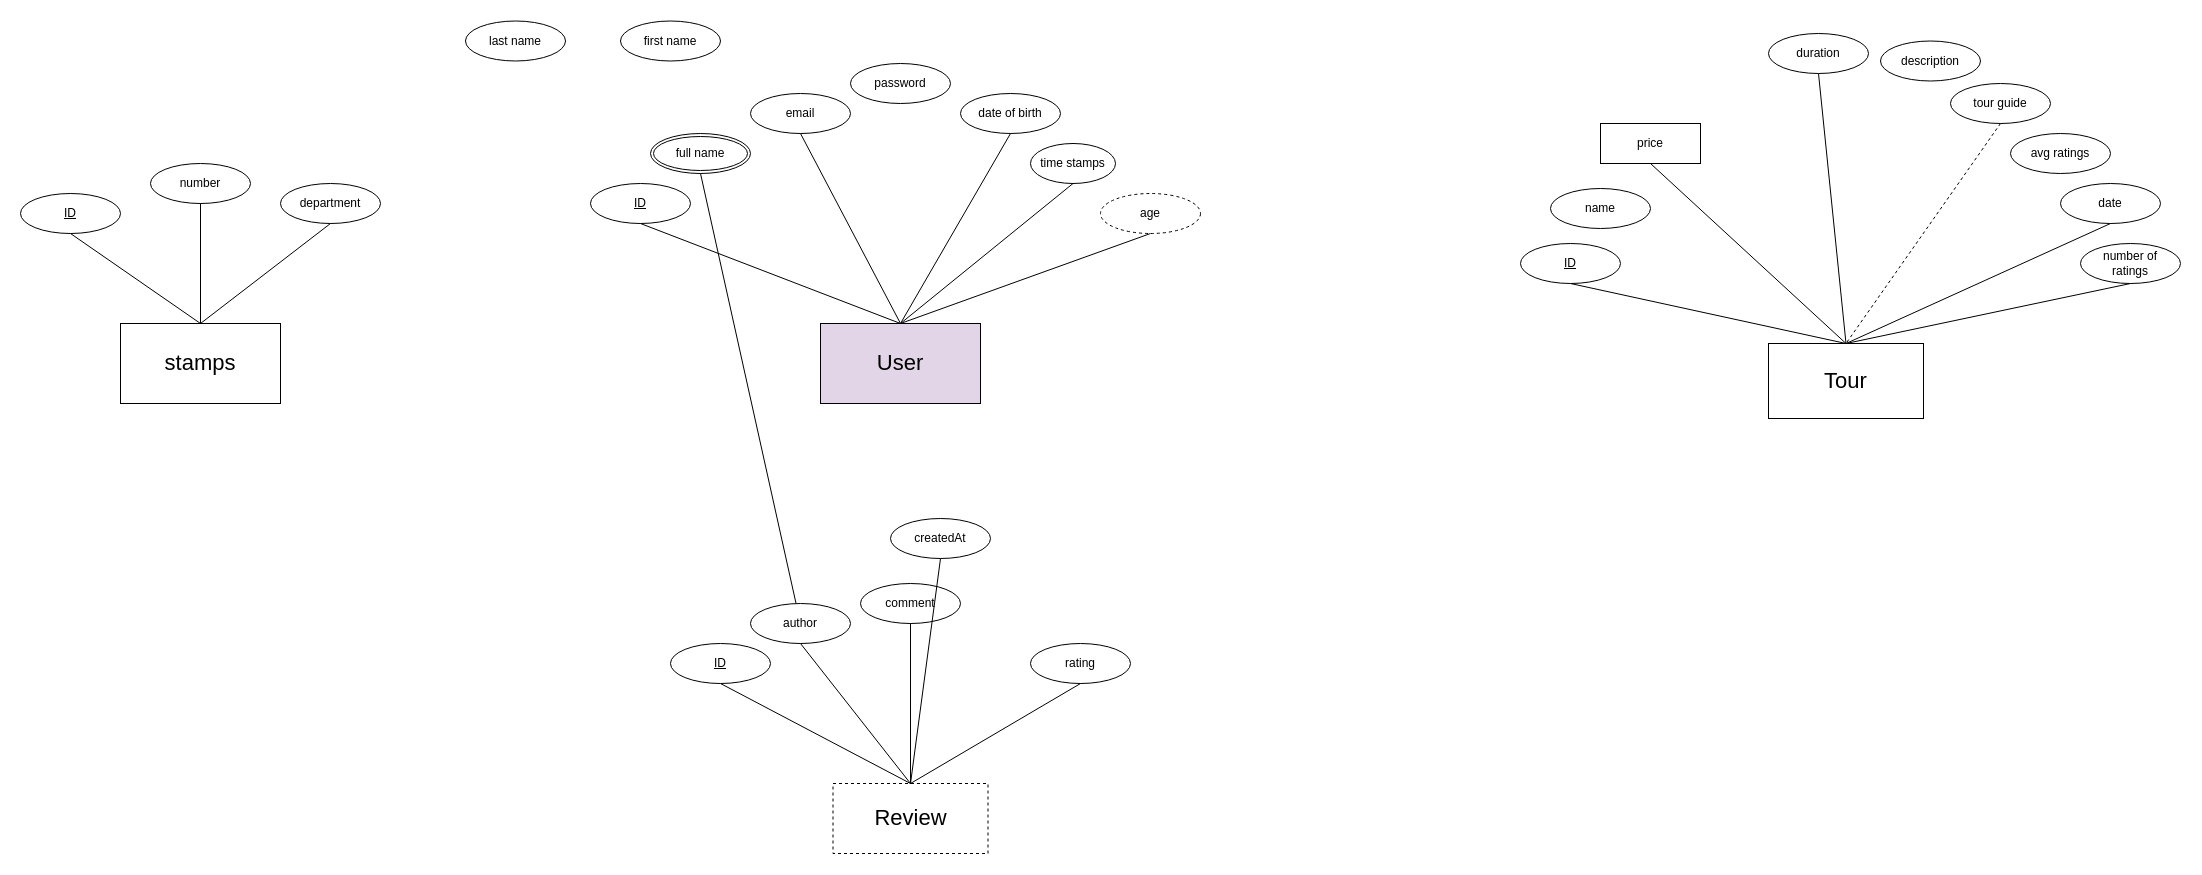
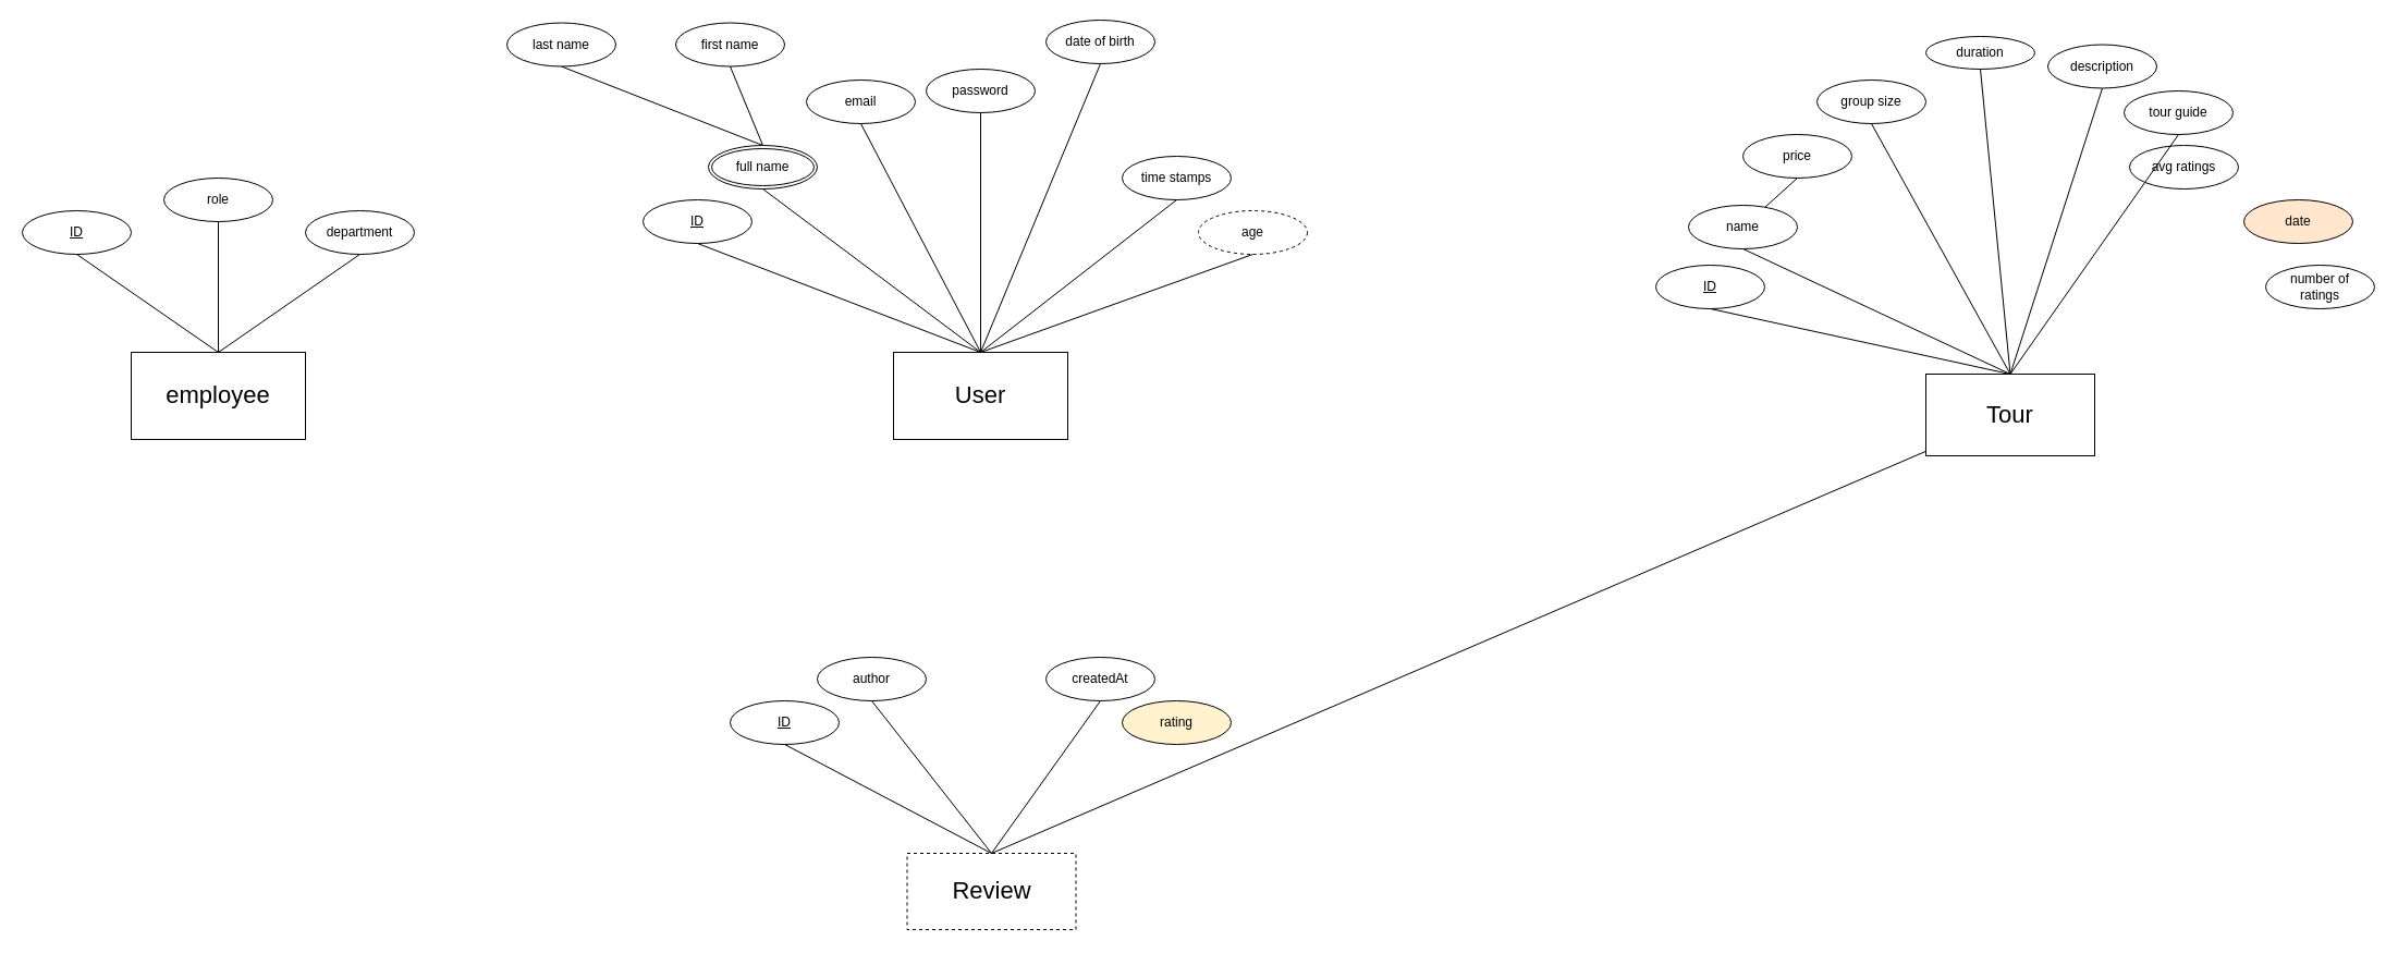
  <mxCell id="0" />
  <mxCell id="1" parent="0" />
  <mxCell id="2" value="&lt;font style=&quot;font-size: 22px;&quot;&gt;Tour&lt;/font&gt;" style="whiteSpace=wrap;html=1;align=center;" parent="1" vertex="1"><mxGeometry x="1768" y="343" width="155" height="75" as="geometry" /></mxCell>
- <mxCell id="3" value="duration" style="ellipse;whiteSpace=wrap;html=1;align=center;" parent="1" vertex="1"><mxGeometry x="1768" y="33" width="100" height="40" as="geometry" /></mxCell>
+ <mxCell id="3" value="duration" style="ellipse;whiteSpace=wrap;html=1;align=center;" parent="1" vertex="1"><mxGeometry x="1768" y="33" width="100" height="30" as="geometry" /></mxCell>
  <mxCell id="4" value="description" style="ellipse;whiteSpace=wrap;html=1;align=center;" parent="1" vertex="1"><mxGeometry x="1880" y="40.5" width="100" height="40" as="geometry" /></mxCell>
  <mxCell id="5" value="tour guide" style="ellipse;whiteSpace=wrap;html=1;align=center;" parent="1" vertex="1"><mxGeometry x="1950" y="83" width="100" height="40" as="geometry" /></mxCell>
+ <mxCell id="6" value="group size" style="ellipse;whiteSpace=wrap;html=1;align=center;" parent="1" vertex="1"><mxGeometry x="1668" y="73" width="100" height="40" as="geometry" /></mxCell>
  <mxCell id="7" value="name" style="ellipse;whiteSpace=wrap;html=1;align=center;" parent="1" vertex="1"><mxGeometry x="1550" y="188" width="100" height="40" as="geometry" /></mxCell>
  <mxCell id="8" value="ID" style="ellipse;whiteSpace=wrap;html=1;align=center;fontStyle=4;" parent="1" vertex="1"><mxGeometry x="1520" y="243" width="100" height="40" as="geometry" /></mxCell>
- <mxCell id="9" value="price" style="whiteSpace=wrap;html=1;align=center;rounded=0;" parent="1" vertex="1"><mxGeometry x="1600" y="123" width="100" height="40" as="geometry" /></mxCell>
- <mxCell id="10" value="avg ratings" style="ellipse;whiteSpace=wrap;html=1;align=center;" parent="1" vertex="1"><mxGeometry x="2010" y="133" width="100" height="40" as="geometry" /></mxCell>
- <mxCell id="11" value="date" style="ellipse;whiteSpace=wrap;html=1;align=center;" parent="1" vertex="1"><mxGeometry x="2060" y="183" width="100" height="40" as="geometry" /></mxCell>
+ <mxCell id="9" value="price" style="ellipse;whiteSpace=wrap;html=1;align=center;" parent="1" vertex="1"><mxGeometry x="1600" y="123" width="100" height="40" as="geometry" /></mxCell>
+ <mxCell id="10" value="avg ratings" style="ellipse;whiteSpace=wrap;html=1;align=center;" parent="1" vertex="1"><mxGeometry x="1955" y="133" width="100" height="40" as="geometry" /></mxCell>
+ <mxCell id="11" value="date" style="ellipse;whiteSpace=wrap;html=1;align=center;fillColor=#ffe6cc;" parent="1" vertex="1"><mxGeometry x="2060" y="183" width="100" height="40" as="geometry" /></mxCell>
  <mxCell id="12" value="" style="endArrow=none;html=1;rounded=0;exitX=0.5;exitY=1;exitDx=0;exitDy=0;entryX=0.5;entryY=0;entryDx=0;entryDy=0;" parent="1" source="8" target="2" edge="1"><mxGeometry relative="1" as="geometry"><mxPoint x="1860" y="203" as="sourcePoint" /><mxPoint x="2020" y="203" as="targetPoint" /></mxGeometry></mxCell>
- <mxCell id="13" value="" style="endArrow=none;html=1;rounded=0;exitX=0.5;exitY=1;exitDx=0;exitDy=0;entryX=0.5;entryY=0;entryDx=0;entryDy=0;" parent="1" source="9" target="2" edge="1"><mxGeometry relative="1" as="geometry"><mxPoint x="1570" y="233" as="sourcePoint" /><mxPoint x="1830" y="243" as="targetPoint" /></mxGeometry></mxCell>
+ <mxCell id="13" value="" style="endArrow=none;html=1;rounded=0;exitX=0.5;exitY=1;exitDx=0;exitDy=0;" parent="1" source="9" target="7" edge="1"><mxGeometry relative="1" as="geometry"><mxPoint x="1570" y="233" as="sourcePoint" /><mxPoint x="1830" y="243" as="targetPoint" /></mxGeometry></mxCell>
+ <mxCell id="14" value="" style="endArrow=none;html=1;rounded=0;exitX=0.5;exitY=1;exitDx=0;exitDy=0;entryX=0.5;entryY=0;entryDx=0;entryDy=0;" parent="1" source="6" target="2" edge="1"><mxGeometry relative="1" as="geometry"><mxPoint x="1717.5" y="88" as="sourcePoint" /><mxPoint x="1867.5" y="223" as="targetPoint" /></mxGeometry></mxCell>
  <mxCell id="15" value="" style="endArrow=none;html=1;rounded=0;exitX=0.5;exitY=1;exitDx=0;exitDy=0;entryX=0.5;entryY=0;entryDx=0;entryDy=0;" parent="1" source="3" target="2" edge="1"><mxGeometry relative="1" as="geometry"><mxPoint x="1590" y="253" as="sourcePoint" /><mxPoint x="1890" y="183" as="targetPoint" /></mxGeometry></mxCell>
- <mxCell id="18" value="" style="endArrow=none;html=1;rounded=0;exitX=0.5;exitY=1;exitDx=0;exitDy=0;entryX=0.5;entryY=0;entryDx=0;entryDy=0;dashed=1;" parent="1" source="5" target="2" edge="1"><mxGeometry relative="1" as="geometry"><mxPoint x="1838" y="83" as="sourcePoint" /><mxPoint x="1838" y="298" as="targetPoint" /></mxGeometry></mxCell>
- <mxCell id="19" value="" style="endArrow=none;html=1;rounded=0;exitX=0.5;exitY=1;exitDx=0;exitDy=0;entryX=0.5;entryY=0;entryDx=0;entryDy=0;" parent="1" source="11" target="2" edge="1"><mxGeometry relative="1" as="geometry"><mxPoint x="1858" y="103" as="sourcePoint" /><mxPoint x="1858" y="318" as="targetPoint" /></mxGeometry></mxCell>
- <mxCell id="20" value="&lt;font style=&quot;font-size: 22px;&quot;&gt;User&lt;/font&gt;" style="whiteSpace=wrap;html=1;align=center;fillColor=#e1d5e7;" parent="1" vertex="1"><mxGeometry x="820" y="323" width="160" height="80" as="geometry" /></mxCell>
+ <mxCell id="16" value="" style="endArrow=none;html=1;rounded=0;exitX=0.5;exitY=1;exitDx=0;exitDy=0;entryX=0.5;entryY=0;entryDx=0;entryDy=0;" parent="1" source="7" target="2" edge="1"><mxGeometry relative="1" as="geometry"><mxPoint x="1600" y="263" as="sourcePoint" /><mxPoint x="1790" y="173" as="targetPoint" /></mxGeometry></mxCell>
+ <mxCell id="17" value="" style="endArrow=none;html=1;rounded=0;exitX=0.5;exitY=1;exitDx=0;exitDy=0;entryX=0.5;entryY=0;entryDx=0;entryDy=0;" parent="1" source="4" target="2" edge="1"><mxGeometry relative="1" as="geometry"><mxPoint x="1828" y="73" as="sourcePoint" /><mxPoint x="1828" y="288" as="targetPoint" /></mxGeometry></mxCell>
+ <mxCell id="18" value="" style="endArrow=none;html=1;rounded=0;exitX=0.5;exitY=1;exitDx=0;exitDy=0;entryX=0.5;entryY=0;entryDx=0;entryDy=0;" parent="1" source="5" target="2" edge="1"><mxGeometry relative="1" as="geometry"><mxPoint x="1838" y="83" as="sourcePoint" /><mxPoint x="1838" y="298" as="targetPoint" /></mxGeometry></mxCell>
+ <mxCell id="20" value="&lt;font style=&quot;font-size: 22px;&quot;&gt;User&lt;/font&gt;" style="whiteSpace=wrap;html=1;align=center;" parent="1" vertex="1"><mxGeometry x="820" y="323" width="160" height="80" as="geometry" /></mxCell>
  <mxCell id="21" value="last name" style="ellipse;whiteSpace=wrap;html=1;align=center;" parent="1" vertex="1"><mxGeometry x="465" y="20.5" width="100" height="40" as="geometry" /></mxCell>
  <mxCell id="22" value="first name" style="ellipse;whiteSpace=wrap;html=1;align=center;" parent="1" vertex="1"><mxGeometry x="620" y="20.5" width="100" height="40" as="geometry" /></mxCell>
- <mxCell id="23" value="date of birth" style="ellipse;whiteSpace=wrap;html=1;align=center;" parent="1" vertex="1"><mxGeometry x="960" y="93" width="100" height="40" as="geometry" /></mxCell>
+ <mxCell id="23" value="date of birth" style="ellipse;whiteSpace=wrap;html=1;align=center;" parent="1" vertex="1"><mxGeometry x="960" y="18" width="100" height="40" as="geometry" /></mxCell>
  <mxCell id="24" value="ID" style="ellipse;whiteSpace=wrap;html=1;align=center;fontStyle=4;" parent="1" vertex="1"><mxGeometry x="590" y="183" width="100" height="40" as="geometry" /></mxCell>
  <mxCell id="25" value="full name" style="ellipse;shape=doubleEllipse;margin=3;whiteSpace=wrap;html=1;align=center;" parent="1" vertex="1"><mxGeometry x="650" y="133" width="100" height="40" as="geometry" /></mxCell>
  <mxCell id="26" value="password" style="ellipse;whiteSpace=wrap;html=1;align=center;" parent="1" vertex="1"><mxGeometry x="850" y="63" width="100" height="40" as="geometry" /></mxCell>
- <mxCell id="27" value="email" style="ellipse;whiteSpace=wrap;html=1;align=center;" parent="1" vertex="1"><mxGeometry x="750" y="93" width="100" height="40" as="geometry" /></mxCell>
+ <mxCell id="27" value="email" style="ellipse;whiteSpace=wrap;html=1;align=center;" parent="1" vertex="1"><mxGeometry x="740" y="73" width="100" height="40" as="geometry" /></mxCell>
  <mxCell id="28" value="" style="endArrow=none;html=1;rounded=0;exitX=0.5;exitY=1;exitDx=0;exitDy=0;entryX=0.5;entryY=0;entryDx=0;entryDy=0;" parent="1" source="27" target="20" edge="1"><mxGeometry relative="1" as="geometry"><mxPoint x="870" y="240.5" as="sourcePoint" /><mxPoint x="1030" y="240.5" as="targetPoint" /></mxGeometry></mxCell>
+ <mxCell id="29" value="" style="endArrow=none;html=1;rounded=0;exitX=0.5;exitY=1;exitDx=0;exitDy=0;entryX=0.5;entryY=0;entryDx=0;entryDy=0;" parent="1" source="21" target="25" edge="1"><mxGeometry relative="1" as="geometry"><mxPoint x="870" y="240.5" as="sourcePoint" /><mxPoint x="610" y="110.5" as="targetPoint" /></mxGeometry></mxCell>
+ <mxCell id="30" value="" style="endArrow=none;html=1;rounded=0;exitX=0.5;exitY=1;exitDx=0;exitDy=0;entryX=0.5;entryY=0;entryDx=0;entryDy=0;" parent="1" source="22" target="25" edge="1"><mxGeometry relative="1" as="geometry"><mxPoint x="870" y="240.5" as="sourcePoint" /><mxPoint x="1030" y="240.5" as="targetPoint" /></mxGeometry></mxCell>
  <mxCell id="31" value="" style="endArrow=none;html=1;rounded=0;exitX=0.5;exitY=1;exitDx=0;exitDy=0;entryX=0.5;entryY=0;entryDx=0;entryDy=0;" parent="1" source="24" target="20" edge="1"><mxGeometry relative="1" as="geometry"><mxPoint x="870" y="240.5" as="sourcePoint" /><mxPoint x="1030" y="240.5" as="targetPoint" /></mxGeometry></mxCell>
- <mxCell id="32" value="" style="endArrow=none;html=1;rounded=0;exitX=0.5;exitY=1;exitDx=0;exitDy=0;" parent="1" source="25" target="36" edge="1"><mxGeometry relative="1" as="geometry"><mxPoint x="870" y="240.5" as="sourcePoint" /><mxPoint x="1030" y="240.5" as="targetPoint" /></mxGeometry></mxCell>
- <mxCell id="33" value="time stamps" style="ellipse;whiteSpace=wrap;html=1;align=center;" parent="1" vertex="1"><mxGeometry x="1030" y="143" width="85" height="40" as="geometry" /></mxCell>
+ <mxCell id="32" value="" style="endArrow=none;html=1;rounded=0;exitX=0.5;exitY=1;exitDx=0;exitDy=0;entryX=0.5;entryY=0;entryDx=0;entryDy=0;" parent="1" source="25" target="20" edge="1"><mxGeometry relative="1" as="geometry"><mxPoint x="870" y="240.5" as="sourcePoint" /><mxPoint x="1030" y="240.5" as="targetPoint" /></mxGeometry></mxCell>
+ <mxCell id="33" value="time stamps" style="ellipse;whiteSpace=wrap;html=1;align=center;" parent="1" vertex="1"><mxGeometry x="1030" y="143" width="100" height="40" as="geometry" /></mxCell>
  <mxCell id="34" value="&lt;font style=&quot;font-size: 22px;&quot;&gt;Review&lt;/font&gt;" style="whiteSpace=wrap;html=1;align=center;dashed=1;" parent="1" vertex="1"><mxGeometry x="832.5" y="783" width="155" height="70" as="geometry" /></mxCell>
  <mxCell id="35" value="ID" style="ellipse;whiteSpace=wrap;html=1;align=center;fontStyle=4;" parent="1" vertex="1"><mxGeometry x="670" y="643" width="100" height="40" as="geometry" /></mxCell>
  <mxCell id="36" value="author" style="ellipse;whiteSpace=wrap;html=1;align=center;" parent="1" vertex="1"><mxGeometry x="750" y="603" width="100" height="40" as="geometry" /></mxCell>
  <mxCell id="37" value="age" style="ellipse;whiteSpace=wrap;html=1;align=center;dashed=1;" parent="1" vertex="1"><mxGeometry x="1100" y="193" width="100" height="40" as="geometry" /></mxCell>
  <mxCell id="38" value="number of&lt;div&gt;&amp;nbsp;ratings&amp;nbsp;&lt;/div&gt;" style="ellipse;whiteSpace=wrap;html=1;align=center;" parent="1" vertex="1"><mxGeometry x="2080" y="243" width="100" height="40" as="geometry" /></mxCell>
- <mxCell id="39" value="" style="endArrow=none;html=1;rounded=0;exitX=0.5;exitY=1;exitDx=0;exitDy=0;entryX=0.5;entryY=0;entryDx=0;entryDy=0;" parent="1" source="38" target="2" edge="1"><mxGeometry relative="1" as="geometry"><mxPoint x="2120" y="233" as="sourcePoint" /><mxPoint x="1856" y="353" as="targetPoint" /></mxGeometry></mxCell>
- <mxCell id="40" value="comment" style="ellipse;whiteSpace=wrap;html=1;align=center;" parent="1" vertex="1"><mxGeometry x="860" y="583" width="100" height="40" as="geometry" /></mxCell>
- <mxCell id="41" value="createdAt" style="ellipse;whiteSpace=wrap;html=1;align=center;" parent="1" vertex="1"><mxGeometry x="890" y="518" width="100" height="40" as="geometry" /></mxCell>
- <mxCell id="42" value="rating" style="ellipse;whiteSpace=wrap;html=1;align=center;" parent="1" vertex="1"><mxGeometry x="1030" y="643" width="100" height="40" as="geometry" /></mxCell>
+ <mxCell id="41" value="createdAt" style="ellipse;whiteSpace=wrap;html=1;align=center;" parent="1" vertex="1"><mxGeometry x="960" y="603" width="100" height="40" as="geometry" /></mxCell>
+ <mxCell id="42" value="rating" style="ellipse;whiteSpace=wrap;html=1;align=center;fillColor=#fff2cc;" parent="1" vertex="1"><mxGeometry x="1030" y="643" width="100" height="40" as="geometry" /></mxCell>
+ <mxCell id="43" value="" style="endArrow=none;html=1;rounded=0;exitX=0.5;exitY=1;exitDx=0;exitDy=0;entryX=0.5;entryY=0;entryDx=0;entryDy=0;" edge="1" parent="1" source="26" target="20"><mxGeometry relative="1" as="geometry"><mxPoint x="830" y="143" as="sourcePoint" /><mxPoint x="870" y="373" as="targetPoint" /></mxGeometry></mxCell>
  <mxCell id="44" value="" style="endArrow=none;html=1;rounded=0;exitX=0.5;exitY=1;exitDx=0;exitDy=0;entryX=0.5;entryY=0;entryDx=0;entryDy=0;" edge="1" parent="1" source="23" target="20"><mxGeometry relative="1" as="geometry"><mxPoint x="940" y="133" as="sourcePoint" /><mxPoint x="870" y="373" as="targetPoint" /></mxGeometry></mxCell>
  <mxCell id="45" value="" style="endArrow=none;html=1;rounded=0;exitX=0.5;exitY=1;exitDx=0;exitDy=0;entryX=0.5;entryY=0;entryDx=0;entryDy=0;" edge="1" parent="1" source="33" target="20"><mxGeometry relative="1" as="geometry"><mxPoint x="950" y="143" as="sourcePoint" /><mxPoint x="880" y="383" as="targetPoint" /></mxGeometry></mxCell>
  <mxCell id="46" value="" style="endArrow=none;html=1;rounded=0;exitX=0.5;exitY=1;exitDx=0;exitDy=0;entryX=0.5;entryY=0;entryDx=0;entryDy=0;" edge="1" parent="1" source="37" target="20"><mxGeometry relative="1" as="geometry"><mxPoint x="1130" y="203" as="sourcePoint" /><mxPoint x="870" y="373" as="targetPoint" /></mxGeometry></mxCell>
- <mxCell id="47" value="&lt;font style=&quot;font-size: 22px;&quot;&gt;stamps&lt;/font&gt;" style="whiteSpace=wrap;html=1;align=center;" vertex="1" parent="1"><mxGeometry x="120" y="323" width="160" height="80" as="geometry" /></mxCell>
+ <mxCell id="47" value="&lt;font style=&quot;font-size: 22px;&quot;&gt;employee&lt;/font&gt;" style="whiteSpace=wrap;html=1;align=center;" vertex="1" parent="1"><mxGeometry x="120" y="323" width="160" height="80" as="geometry" /></mxCell>
  <mxCell id="48" value="ID" style="ellipse;whiteSpace=wrap;html=1;align=center;fontStyle=4;" vertex="1" parent="1"><mxGeometry x="20" y="193" width="100" height="40" as="geometry" /></mxCell>
- <mxCell id="49" value="number" style="ellipse;whiteSpace=wrap;html=1;align=center;" vertex="1" parent="1"><mxGeometry x="150" y="163" width="100" height="40" as="geometry" /></mxCell>
- <mxCell id="50" value="department" style="ellipse;whiteSpace=wrap;html=1;align=center;" vertex="1" parent="1"><mxGeometry x="280" y="183" width="100" height="40" as="geometry" /></mxCell>
+ <mxCell id="49" value="role" style="ellipse;whiteSpace=wrap;html=1;align=center;" vertex="1" parent="1"><mxGeometry x="150" y="163" width="100" height="40" as="geometry" /></mxCell>
+ <mxCell id="50" value="department" style="ellipse;whiteSpace=wrap;html=1;align=center;" vertex="1" parent="1"><mxGeometry x="280" y="193" width="100" height="40" as="geometry" /></mxCell>
  <mxCell id="51" value="" style="endArrow=none;html=1;entryX=0.5;entryY=1;entryDx=0;entryDy=0;exitX=0.5;exitY=0;exitDx=0;exitDy=0;" edge="1" parent="1" source="47" target="50"><mxGeometry width="50" height="50" relative="1" as="geometry"><mxPoint x="320" y="393" as="sourcePoint" /><mxPoint x="370" y="343" as="targetPoint" /></mxGeometry></mxCell>
  <mxCell id="52" value="" style="endArrow=none;html=1;entryX=0.5;entryY=1;entryDx=0;entryDy=0;exitX=0.5;exitY=0;exitDx=0;exitDy=0;" edge="1" parent="1" source="47" target="49"><mxGeometry width="50" height="50" relative="1" as="geometry"><mxPoint x="320" y="393" as="sourcePoint" /><mxPoint x="370" y="343" as="targetPoint" /></mxGeometry></mxCell>
  <mxCell id="53" value="" style="endArrow=none;html=1;entryX=0.5;entryY=1;entryDx=0;entryDy=0;exitX=0.5;exitY=0;exitDx=0;exitDy=0;" edge="1" parent="1" source="47" target="48"><mxGeometry width="50" height="50" relative="1" as="geometry"><mxPoint x="150" y="503" as="sourcePoint" /><mxPoint x="210" y="213" as="targetPoint" /></mxGeometry></mxCell>
  <mxCell id="54" value="" style="endArrow=none;html=1;entryX=0.5;entryY=1;entryDx=0;entryDy=0;exitX=0.5;exitY=0;exitDx=0;exitDy=0;" edge="1" parent="1" source="34" target="35"><mxGeometry width="50" height="50" relative="1" as="geometry"><mxPoint x="810" y="723" as="sourcePoint" /><mxPoint x="340" y="243" as="targetPoint" /></mxGeometry></mxCell>
  <mxCell id="55" value="" style="endArrow=none;html=1;entryX=0.5;entryY=1;entryDx=0;entryDy=0;exitX=0.5;exitY=0;exitDx=0;exitDy=0;" edge="1" parent="1" source="34" target="36"><mxGeometry width="50" height="50" relative="1" as="geometry"><mxPoint x="908" y="763" as="sourcePoint" /><mxPoint x="730" y="693" as="targetPoint" /></mxGeometry></mxCell>
- <mxCell id="56" value="" style="endArrow=none;html=1;entryX=0.5;entryY=1;entryDx=0;entryDy=0;exitX=0.5;exitY=0;exitDx=0;exitDy=0;" edge="1" parent="1" source="34" target="40"><mxGeometry width="50" height="50" relative="1" as="geometry"><mxPoint x="908" y="763" as="sourcePoint" /><mxPoint x="810" y="653" as="targetPoint" /></mxGeometry></mxCell>
  <mxCell id="57" value="" style="endArrow=none;html=1;entryX=0.5;entryY=1;entryDx=0;entryDy=0;exitX=0.5;exitY=0;exitDx=0;exitDy=0;" edge="1" parent="1" source="34" target="41"><mxGeometry width="50" height="50" relative="1" as="geometry"><mxPoint x="908" y="763" as="sourcePoint" /><mxPoint x="920" y="633" as="targetPoint" /></mxGeometry></mxCell>
- <mxCell id="58" value="" style="endArrow=none;html=1;entryX=0.5;entryY=1;entryDx=0;entryDy=0;exitX=0.5;exitY=0;exitDx=0;exitDy=0;" edge="1" parent="1" source="34" target="42"><mxGeometry width="50" height="50" relative="1" as="geometry"><mxPoint x="918" y="773" as="sourcePoint" /><mxPoint x="1020" y="653" as="targetPoint" /></mxGeometry></mxCell>
+ <mxCell id="58" value="" style="endArrow=none;html=1;exitX=0.5;exitY=0;exitDx=0;exitDy=0;" edge="1" parent="1" source="34" target="2"><mxGeometry width="50" height="50" relative="1" as="geometry"><mxPoint x="918" y="773" as="sourcePoint" /><mxPoint x="1020" y="653" as="targetPoint" /></mxGeometry></mxCell>
